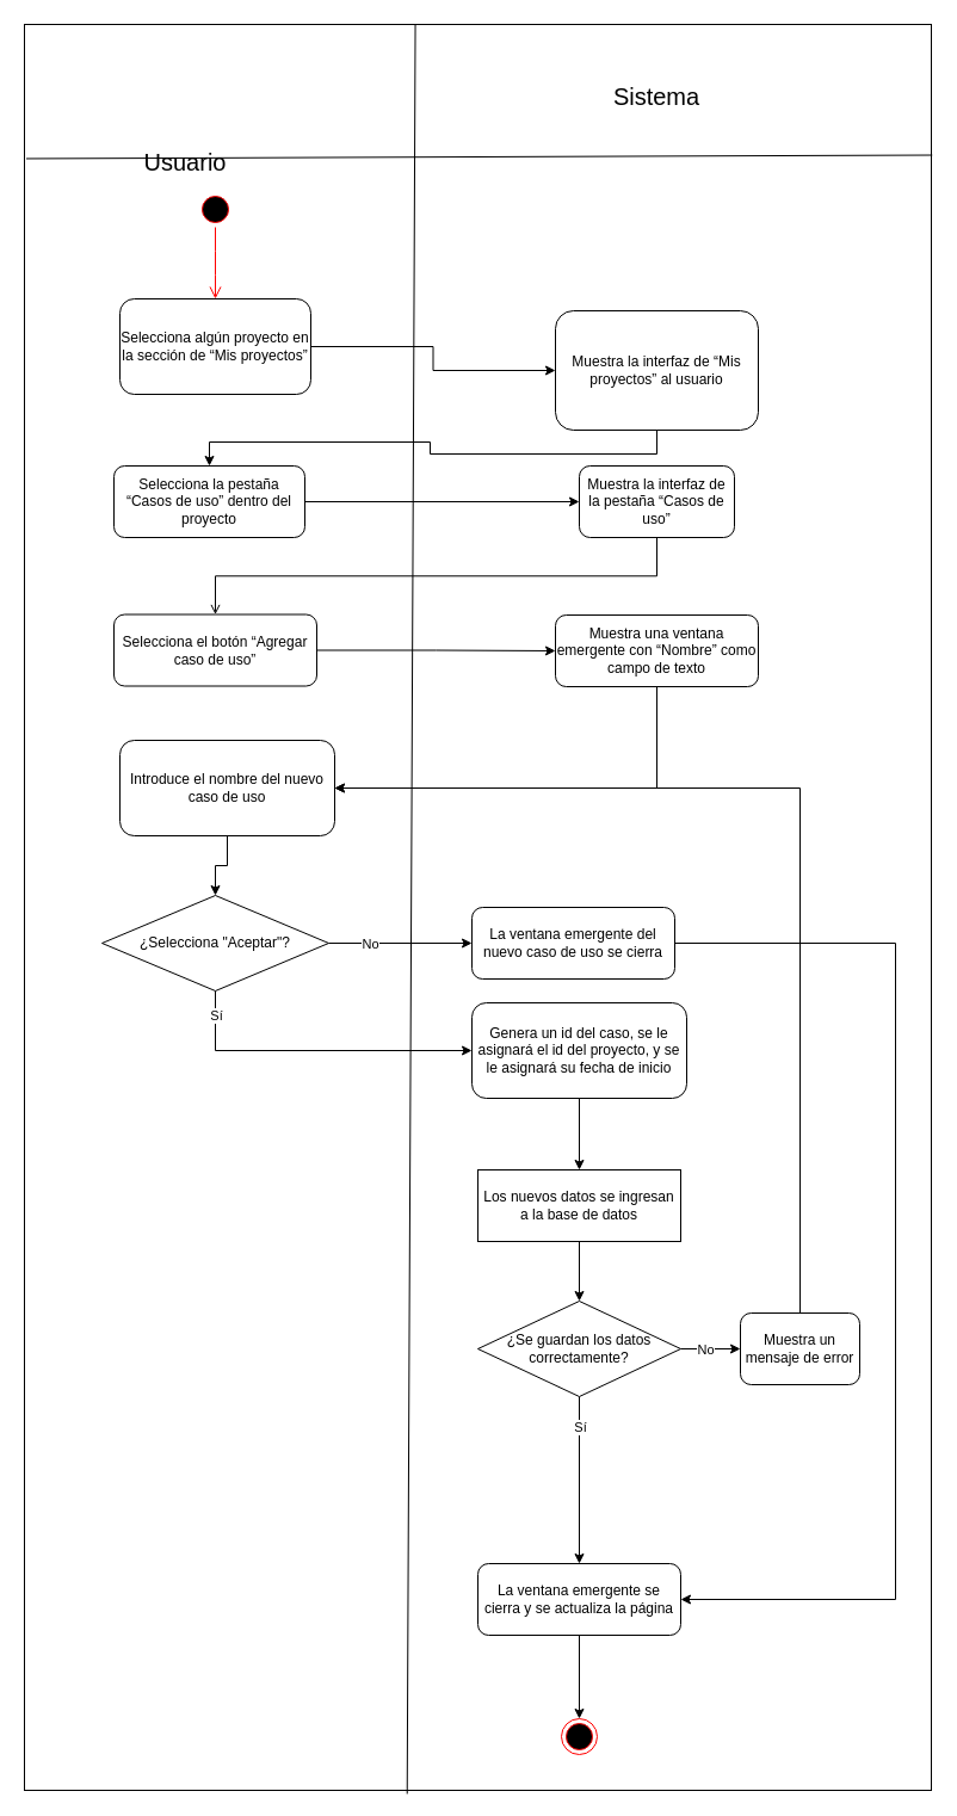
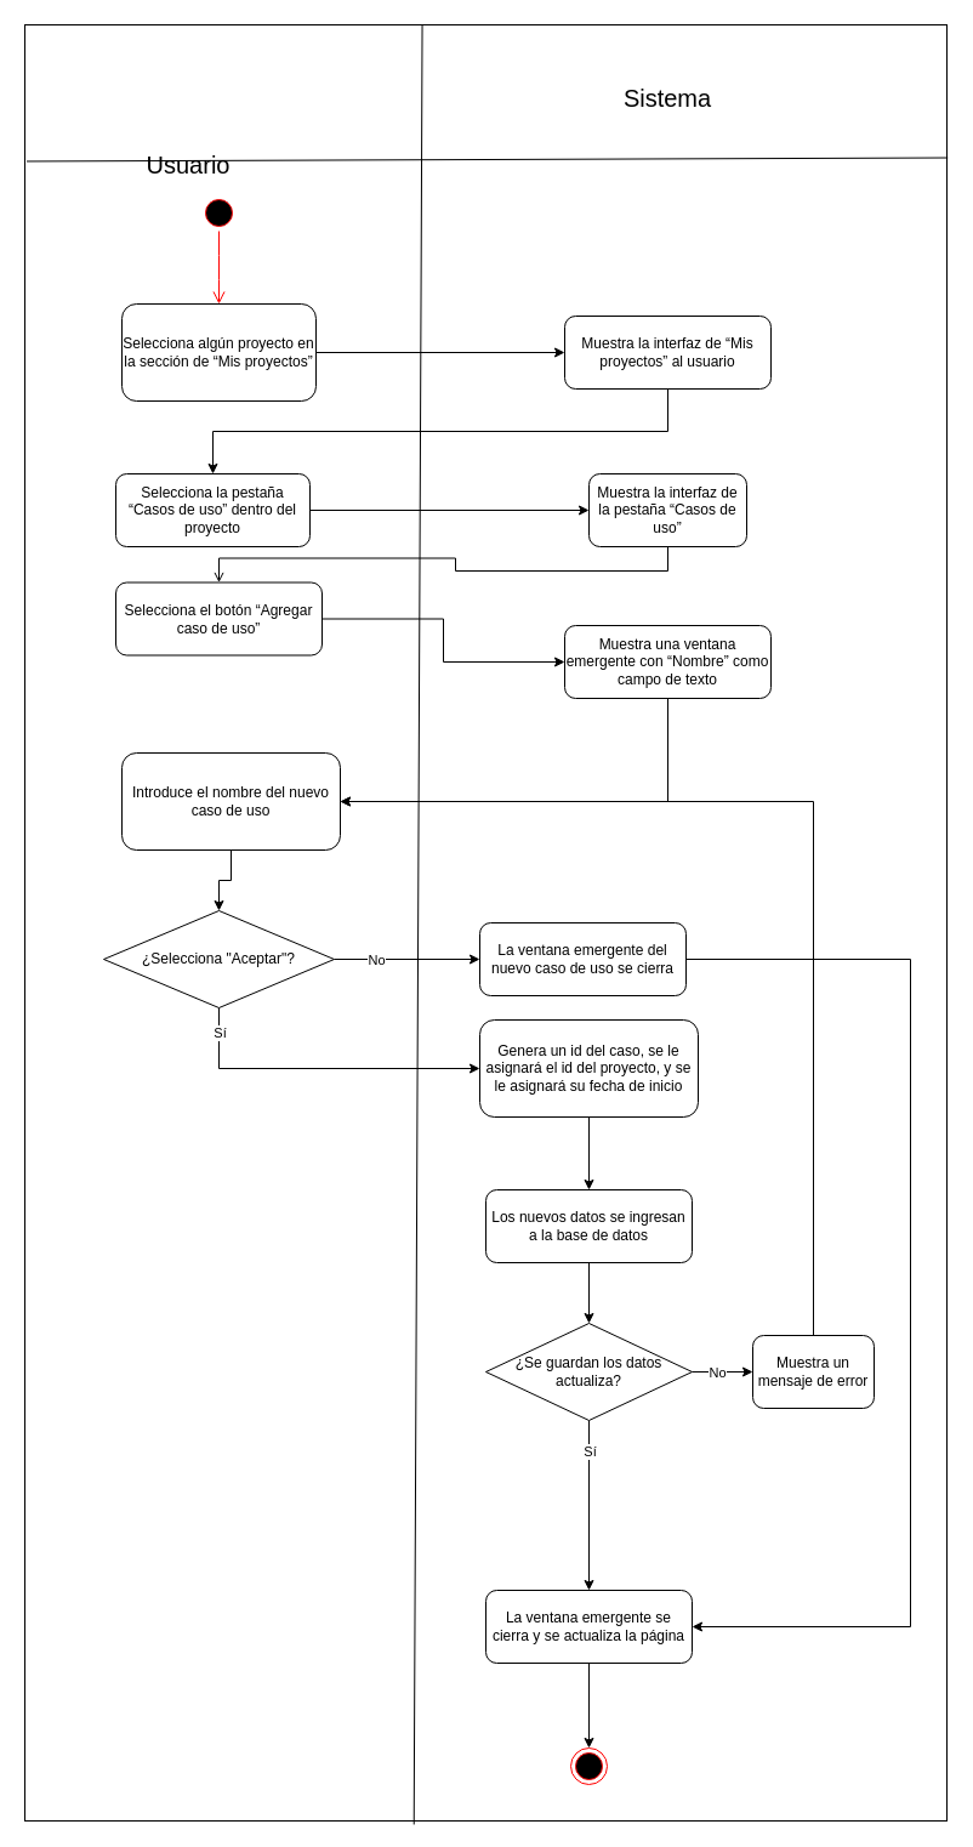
  <mxCell id="0" />
  <mxCell id="1" parent="0" />
  <mxCell id="2" value="" style="rounded=0;whiteSpace=wrap;html=1;" parent="1" vertex="1"><mxGeometry x="20" y="20" width="760" height="1480" as="geometry" /></mxCell>
  <mxCell id="3" value="" style="endArrow=none;html=1;entryX=1.001;entryY=0.074;entryDx=0;entryDy=0;entryPerimeter=0;exitX=0.002;exitY=0.076;exitDx=0;exitDy=0;exitPerimeter=0;" parent="1" source="2" target="2" edge="1"><mxGeometry width="50" height="50" relative="1" as="geometry"><mxPoint x="320" y="200" as="sourcePoint" /><mxPoint x="370" y="150" as="targetPoint" /></mxGeometry></mxCell>
  <mxCell id="4" value="" style="endArrow=none;html=1;exitX=0.431;exitY=0;exitDx=0;exitDy=0;entryX=0.422;entryY=1.002;entryDx=0;entryDy=0;entryPerimeter=0;exitPerimeter=0;" parent="1" source="2" target="2" edge="1"><mxGeometry width="50" height="50" relative="1" as="geometry"><mxPoint x="460" y="240" as="sourcePoint" /><mxPoint x="360" y="140" as="targetPoint" /></mxGeometry></mxCell>
  <mxCell id="5" value="Usuario" style="text;html=1;strokeColor=none;fillColor=none;align=center;verticalAlign=middle;whiteSpace=wrap;rounded=0;fontSize=20;" parent="1" vertex="1"><mxGeometry x="75" y="125" width="160" height="20" as="geometry" /></mxCell>
  <mxCell id="6" value="Sistema" style="text;html=1;strokeColor=none;fillColor=none;align=center;verticalAlign=middle;whiteSpace=wrap;rounded=0;fontSize=20;" parent="1" vertex="1"><mxGeometry x="490" y="70" width="120" height="20" as="geometry" /></mxCell>
  <mxCell id="7" value="" style="ellipse;html=1;shape=startState;fillColor=#000000;strokeColor=#ff0000;fontSize=20;" parent="1" vertex="1"><mxGeometry x="165" y="160" width="30" height="30" as="geometry" /></mxCell>
  <mxCell id="8" value="" style="edgeStyle=orthogonalEdgeStyle;html=1;verticalAlign=bottom;endArrow=open;endSize=8;strokeColor=#ff0000;fontSize=20;" parent="1" source="7" edge="1"><mxGeometry relative="1" as="geometry"><mxPoint x="180" y="250" as="targetPoint" /></mxGeometry></mxCell>
  <mxCell id="9" style="edgeStyle=orthogonalEdgeStyle;rounded=0;orthogonalLoop=1;jettySize=auto;html=1;exitX=1;exitY=0.5;exitDx=0;exitDy=0;entryX=0;entryY=0.5;entryDx=0;entryDy=0;" edge="1" parent="1" source="10" target="14"><mxGeometry relative="1" as="geometry" /></mxCell>
  <mxCell id="10" value="Selecciona algún proyecto en la sección de “Mis proyectos”" style="rounded=1;whiteSpace=wrap;html=1;fontSize=12;" parent="1" vertex="1"><mxGeometry x="100" y="250" width="160" height="80" as="geometry" /></mxCell>
  <mxCell id="11" style="edgeStyle=orthogonalEdgeStyle;rounded=0;orthogonalLoop=1;jettySize=auto;html=1;exitX=1;exitY=0.5;exitDx=0;exitDy=0;entryX=0;entryY=0.5;entryDx=0;entryDy=0;" edge="1" parent="1" source="12" target="20"><mxGeometry relative="1" as="geometry" /></mxCell>
  <mxCell id="12" value="Selecciona la pestaña “Casos de uso” dentro del proyecto" style="rounded=1;whiteSpace=wrap;html=1;fontSize=12;" parent="1" vertex="1"><mxGeometry x="95" y="390" width="160" height="60" as="geometry" /></mxCell>
  <mxCell id="13" style="edgeStyle=orthogonalEdgeStyle;rounded=0;orthogonalLoop=1;jettySize=auto;html=1;exitX=0.5;exitY=1;exitDx=0;exitDy=0;entryX=0.5;entryY=0;entryDx=0;entryDy=0;" edge="1" parent="1" source="14" target="12"><mxGeometry relative="1" as="geometry" /></mxCell>
- <mxCell id="14" value="Muestra la interfaz de “Mis proyectos” al usuario" style="rounded=1;whiteSpace=wrap;html=1;fontSize=12;" parent="1" vertex="1"><mxGeometry x="465" y="260" width="170" height="100" as="geometry" /></mxCell>
+ <mxCell id="14" value="Muestra la interfaz de “Mis proyectos” al usuario" style="rounded=1;whiteSpace=wrap;html=1;fontSize=12;" parent="1" vertex="1"><mxGeometry x="465" y="260" width="170" height="60" as="geometry" /></mxCell>
  <mxCell id="15" style="edgeStyle=orthogonalEdgeStyle;rounded=0;orthogonalLoop=1;jettySize=auto;html=1;exitX=1;exitY=0.5;exitDx=0;exitDy=0;entryX=0;entryY=0.5;entryDx=0;entryDy=0;" edge="1" parent="1" source="16" target="23"><mxGeometry relative="1" as="geometry" /></mxCell>
- <mxCell id="16" value="Selecciona el botón “Agregar caso de uso”" style="rounded=1;whiteSpace=wrap;html=1;fontSize=12;" parent="1" vertex="1"><mxGeometry x="95" y="514.5" width="170" height="60" as="geometry" /></mxCell>
+ <mxCell id="16" value="Selecciona el botón “Agregar caso de uso”" style="rounded=1;whiteSpace=wrap;html=1;fontSize=12;" parent="1" vertex="1"><mxGeometry x="95" y="479.5" width="170" height="60" as="geometry" /></mxCell>
  <mxCell id="17" style="edgeStyle=orthogonalEdgeStyle;rounded=0;orthogonalLoop=1;jettySize=auto;html=1;exitX=1;exitY=0.5;exitDx=0;exitDy=0;entryX=1;entryY=0.5;entryDx=0;entryDy=0;" edge="1" parent="1" source="18" target="34"><mxGeometry relative="1" as="geometry"><Array as="points"><mxPoint x="750" y="790" /><mxPoint x="750" y="1340" /></Array></mxGeometry></mxCell>
  <mxCell id="18" value="La ventana emergente del nuevo caso de uso se cierra" style="rounded=1;whiteSpace=wrap;html=1;fontSize=12;" parent="1" vertex="1"><mxGeometry x="395" y="760" width="170" height="60" as="geometry" /></mxCell>
  <mxCell id="19" style="edgeStyle=orthogonalEdgeStyle;rounded=0;orthogonalLoop=1;jettySize=auto;html=1;exitX=0.5;exitY=1;exitDx=0;exitDy=0;entryX=0.5;entryY=0;entryDx=0;entryDy=0;endArrow=open;" edge="1" parent="1" source="20" target="16"><mxGeometry relative="1" as="geometry" /></mxCell>
  <mxCell id="20" value="Muestra la interfaz de la pestaña “Casos de uso”" style="rounded=1;whiteSpace=wrap;html=1;fontSize=12;" parent="1" vertex="1"><mxGeometry x="485" y="390" width="130" height="60" as="geometry" /></mxCell>
  <mxCell id="21" value="" style="ellipse;html=1;shape=endState;fillColor=#000000;strokeColor=#ff0000;fontSize=12;" parent="1" vertex="1"><mxGeometry x="470" y="1440" width="30" height="30" as="geometry" /></mxCell>
  <mxCell id="22" style="edgeStyle=orthogonalEdgeStyle;rounded=0;orthogonalLoop=1;jettySize=auto;html=1;exitX=0.5;exitY=1;exitDx=0;exitDy=0;entryX=1;entryY=0.5;entryDx=0;entryDy=0;" edge="1" parent="1" source="23" target="43"><mxGeometry relative="1" as="geometry" /></mxCell>
  <mxCell id="23" value="Muestra una ventana emergente con “Nombre” como campo de texto" style="rounded=1;whiteSpace=wrap;html=1;fontSize=12;" parent="1" vertex="1"><mxGeometry x="465" y="515" width="170" height="60" as="geometry" /></mxCell>
  <mxCell id="24" style="edgeStyle=orthogonalEdgeStyle;rounded=0;orthogonalLoop=1;jettySize=auto;html=1;exitX=1;exitY=0.5;exitDx=0;exitDy=0;entryX=0;entryY=0.5;entryDx=0;entryDy=0;" edge="1" parent="1" source="28" target="18"><mxGeometry relative="1" as="geometry" /></mxCell>
  <mxCell id="25" value="No" style="edgeLabel;html=1;align=center;verticalAlign=middle;resizable=0;points=[];" vertex="1" connectable="0" parent="24"><mxGeometry x="-0.714" y="-2" relative="1" as="geometry"><mxPoint x="17.5" y="-2" as="offset" /></mxGeometry></mxCell>
  <mxCell id="26" style="edgeStyle=orthogonalEdgeStyle;rounded=0;orthogonalLoop=1;jettySize=auto;html=1;exitX=0.5;exitY=1;exitDx=0;exitDy=0;entryX=0;entryY=0.5;entryDx=0;entryDy=0;" edge="1" parent="1" source="28" target="30"><mxGeometry relative="1" as="geometry" /></mxCell>
  <mxCell id="27" value="Sí" style="edgeLabel;html=1;align=center;verticalAlign=middle;resizable=0;points=[];" vertex="1" connectable="0" parent="26"><mxGeometry x="-0.294" y="-1" relative="1" as="geometry"><mxPoint x="-43.33" y="-31" as="offset" /></mxGeometry></mxCell>
  <mxCell id="28" value="¿Selecciona &quot;Aceptar&quot;?" style="rhombus;whiteSpace=wrap;html=1;" vertex="1" parent="1"><mxGeometry x="85" y="750" width="190" height="80" as="geometry" /></mxCell>
  <mxCell id="29" style="edgeStyle=orthogonalEdgeStyle;rounded=0;orthogonalLoop=1;jettySize=auto;html=1;exitX=0.5;exitY=1;exitDx=0;exitDy=0;entryX=0.5;entryY=0;entryDx=0;entryDy=0;" edge="1" parent="1" source="30" target="32"><mxGeometry relative="1" as="geometry" /></mxCell>
  <mxCell id="30" value="Genera un id del caso, se le asignará el id del proyecto, y se le asignará su fecha de inicio" style="rounded=1;whiteSpace=wrap;html=1;fontSize=12;" vertex="1" parent="1"><mxGeometry x="395" y="840" width="180" height="80" as="geometry" /></mxCell>
  <mxCell id="31" style="edgeStyle=orthogonalEdgeStyle;rounded=0;orthogonalLoop=1;jettySize=auto;html=1;exitX=0.5;exitY=1;exitDx=0;exitDy=0;entryX=0.5;entryY=0;entryDx=0;entryDy=0;" edge="1" parent="1" source="32" target="41"><mxGeometry relative="1" as="geometry" /></mxCell>
- <mxCell id="32" value="Los nuevos datos se ingresan a la base de datos" style="whiteSpace=wrap;html=1;fontSize=12;rounded=0;" vertex="1" parent="1"><mxGeometry x="400" y="980" width="170" height="60" as="geometry" /></mxCell>
+ <mxCell id="32" value="Los nuevos datos se ingresan a la base de datos" style="rounded=1;whiteSpace=wrap;html=1;fontSize=12;" vertex="1" parent="1"><mxGeometry x="400" y="980" width="170" height="60" as="geometry" /></mxCell>
  <mxCell id="33" style="edgeStyle=orthogonalEdgeStyle;rounded=0;orthogonalLoop=1;jettySize=auto;html=1;exitX=0.5;exitY=1;exitDx=0;exitDy=0;entryX=0.5;entryY=0;entryDx=0;entryDy=0;" edge="1" parent="1" source="34" target="21"><mxGeometry relative="1" as="geometry" /></mxCell>
  <mxCell id="34" value="La ventana emergente se cierra y se actualiza la página" style="rounded=1;whiteSpace=wrap;html=1;fontSize=12;" vertex="1" parent="1"><mxGeometry x="400" y="1310" width="170" height="60" as="geometry" /></mxCell>
  <mxCell id="35" style="edgeStyle=orthogonalEdgeStyle;rounded=0;orthogonalLoop=1;jettySize=auto;html=1;exitX=0.5;exitY=0;exitDx=0;exitDy=0;entryX=1;entryY=0.5;entryDx=0;entryDy=0;" edge="1" parent="1" source="36" target="43"><mxGeometry relative="1" as="geometry" /></mxCell>
  <mxCell id="36" value="Muestra un mensaje de error" style="rounded=1;whiteSpace=wrap;html=1;fontSize=12;" vertex="1" parent="1"><mxGeometry x="620" y="1100" width="100" height="60" as="geometry" /></mxCell>
  <mxCell id="37" style="edgeStyle=orthogonalEdgeStyle;rounded=0;orthogonalLoop=1;jettySize=auto;html=1;exitX=0.5;exitY=1;exitDx=0;exitDy=0;entryX=0.5;entryY=0;entryDx=0;entryDy=0;" edge="1" parent="1" source="41" target="34"><mxGeometry relative="1" as="geometry" /></mxCell>
  <mxCell id="38" value="Sí" style="edgeLabel;html=1;align=center;verticalAlign=middle;resizable=0;points=[];" vertex="1" connectable="0" parent="37"><mxGeometry x="-0.641" relative="1" as="geometry"><mxPoint as="offset" /></mxGeometry></mxCell>
  <mxCell id="39" style="edgeStyle=orthogonalEdgeStyle;rounded=0;orthogonalLoop=1;jettySize=auto;html=1;exitX=1;exitY=0.5;exitDx=0;exitDy=0;entryX=0;entryY=0.5;entryDx=0;entryDy=0;" edge="1" parent="1" source="41" target="36"><mxGeometry relative="1" as="geometry" /></mxCell>
  <mxCell id="40" value="No" style="edgeLabel;html=1;align=center;verticalAlign=middle;resizable=0;points=[];" vertex="1" connectable="0" parent="39"><mxGeometry x="0.27" y="-1" relative="1" as="geometry"><mxPoint x="-12" y="-1" as="offset" /></mxGeometry></mxCell>
- <mxCell id="41" value="¿Se guardan los datos correctamente?" style="rhombus;whiteSpace=wrap;html=1;" vertex="1" parent="1"><mxGeometry x="400" y="1090" width="170" height="80" as="geometry" /></mxCell>
+ <mxCell id="41" value="¿Se guardan los datos actualiza?" style="rhombus;whiteSpace=wrap;html=1;" vertex="1" parent="1"><mxGeometry x="400" y="1090" width="170" height="80" as="geometry" /></mxCell>
  <mxCell id="42" style="edgeStyle=orthogonalEdgeStyle;rounded=0;orthogonalLoop=1;jettySize=auto;html=1;exitX=0.5;exitY=1;exitDx=0;exitDy=0;entryX=0.5;entryY=0;entryDx=0;entryDy=0;" edge="1" parent="1" source="43" target="28"><mxGeometry relative="1" as="geometry" /></mxCell>
  <mxCell id="43" value="Introduce el nombre del nuevo caso de uso" style="rounded=1;whiteSpace=wrap;html=1;fontSize=12;" vertex="1" parent="1"><mxGeometry x="100" y="620" width="180" height="80" as="geometry" /></mxCell>
